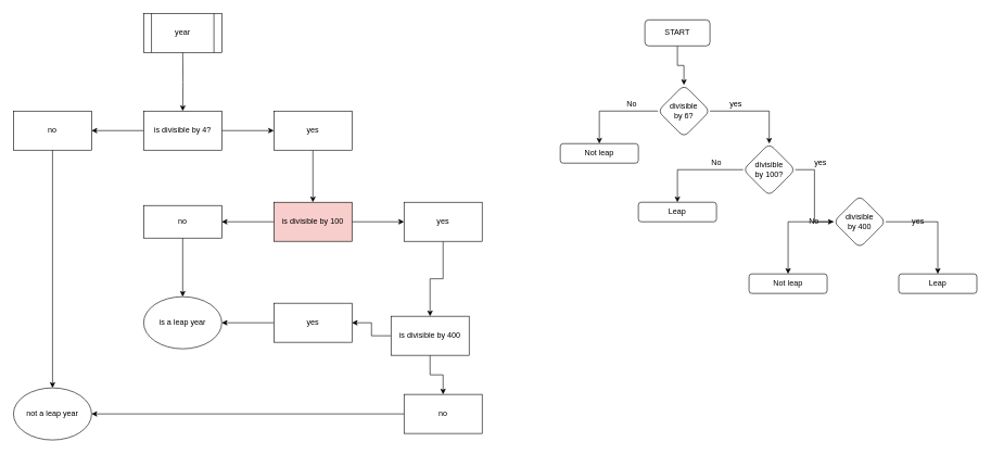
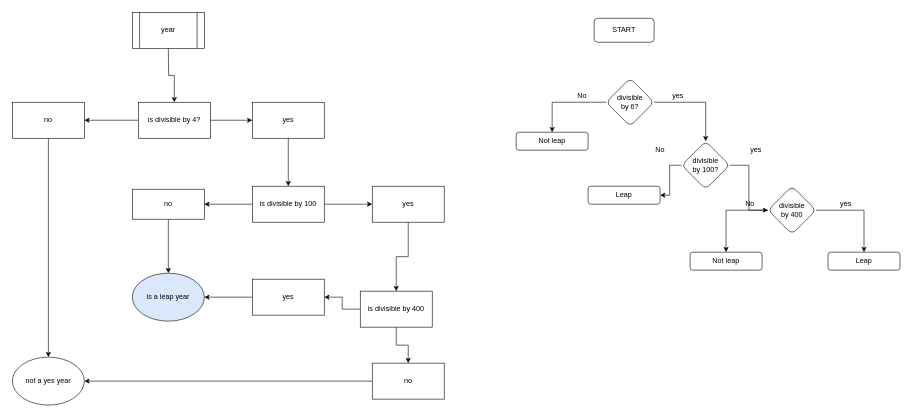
  <mxCell id="0" />
  <mxCell id="1" parent="0" />
  <mxCell id="2" value="" style="edgeStyle=orthogonalEdgeStyle;rounded=0;orthogonalLoop=1;jettySize=auto;html=1;" edge="1" parent="1" target="5"><mxGeometry relative="1" as="geometry"><mxPoint x="280" y="80" as="sourcePoint" /></mxGeometry></mxCell>
  <mxCell id="3" value="" style="edgeStyle=orthogonalEdgeStyle;rounded=0;orthogonalLoop=1;jettySize=auto;html=1;" edge="1" parent="1" source="5" target="7"><mxGeometry relative="1" as="geometry" /></mxCell>
  <mxCell id="4" value="" style="edgeStyle=orthogonalEdgeStyle;rounded=0;orthogonalLoop=1;jettySize=auto;html=1;" edge="1" parent="1" source="5" target="9"><mxGeometry relative="1" as="geometry" /></mxCell>
- <mxCell id="5" value="is divisible by 4?" style="rounded=0;whiteSpace=wrap;html=1;" vertex="1" parent="1"><mxGeometry x="220" y="170" width="120" height="60" as="geometry" /></mxCell>
+ <mxCell id="5" value="is divisible by 4?" style="rounded=0;whiteSpace=wrap;html=1;" vertex="1" parent="1"><mxGeometry x="230" y="170" width="120" height="60" as="geometry" /></mxCell>
  <mxCell id="6" style="edgeStyle=orthogonalEdgeStyle;rounded=0;orthogonalLoop=1;jettySize=auto;html=1;exitX=0.5;exitY=1;exitDx=0;exitDy=0;entryX=0.5;entryY=0;entryDx=0;entryDy=0;" edge="1" parent="1" source="7" target="25"><mxGeometry relative="1" as="geometry" /></mxCell>
  <mxCell id="7" value="no&lt;br&gt;" style="whiteSpace=wrap;html=1;rounded=0;" vertex="1" parent="1"><mxGeometry x="20" y="170" width="120" height="60" as="geometry" /></mxCell>
  <mxCell id="8" value="" style="edgeStyle=orthogonalEdgeStyle;rounded=0;orthogonalLoop=1;jettySize=auto;html=1;" edge="1" parent="1" source="9" target="12"><mxGeometry relative="1" as="geometry" /></mxCell>
  <mxCell id="9" value="yes" style="rounded=0;whiteSpace=wrap;html=1;" vertex="1" parent="1"><mxGeometry x="420" y="170" width="120" height="60" as="geometry" /></mxCell>
  <mxCell id="10" value="" style="edgeStyle=orthogonalEdgeStyle;rounded=0;orthogonalLoop=1;jettySize=auto;html=1;" edge="1" parent="1" source="12" target="14"><mxGeometry relative="1" as="geometry" /></mxCell>
  <mxCell id="11" value="" style="edgeStyle=orthogonalEdgeStyle;rounded=0;orthogonalLoop=1;jettySize=auto;html=1;" edge="1" parent="1" source="12" target="16"><mxGeometry relative="1" as="geometry" /></mxCell>
- <mxCell id="12" value="is divisible by 100" style="whiteSpace=wrap;html=1;rounded=0;fillColor=#f8cecc;" vertex="1" parent="1"><mxGeometry x="420" y="310" width="120" height="60" as="geometry" /></mxCell>
+ <mxCell id="12" value="is divisible by 100" style="whiteSpace=wrap;html=1;rounded=0;" vertex="1" parent="1"><mxGeometry x="420" y="310" width="120" height="60" as="geometry" /></mxCell>
  <mxCell id="13" style="edgeStyle=orthogonalEdgeStyle;rounded=0;orthogonalLoop=1;jettySize=auto;html=1;exitX=0.5;exitY=1;exitDx=0;exitDy=0;entryX=0.5;entryY=0;entryDx=0;entryDy=0;" edge="1" parent="1" source="14" target="20"><mxGeometry relative="1" as="geometry" /></mxCell>
  <mxCell id="14" value="yes" style="whiteSpace=wrap;html=1;rounded=0;" vertex="1" parent="1"><mxGeometry x="620" y="310" width="120" height="60" as="geometry" /></mxCell>
  <mxCell id="15" style="edgeStyle=orthogonalEdgeStyle;rounded=0;orthogonalLoop=1;jettySize=auto;html=1;exitX=0.5;exitY=1;exitDx=0;exitDy=0;" edge="1" parent="1" source="16" target="17"><mxGeometry relative="1" as="geometry" /></mxCell>
  <mxCell id="16" value="no" style="whiteSpace=wrap;html=1;rounded=0;" vertex="1" parent="1"><mxGeometry x="220" y="315" width="120" height="50" as="geometry" /></mxCell>
- <mxCell id="17" value="is a leap year" style="ellipse;whiteSpace=wrap;html=1;" vertex="1" parent="1"><mxGeometry x="220" y="455" width="120" height="80" as="geometry" /></mxCell>
+ <mxCell id="17" value="is a leap year" style="ellipse;whiteSpace=wrap;html=1;fillColor=#dae8fc;" vertex="1" parent="1"><mxGeometry x="220" y="455" width="120" height="80" as="geometry" /></mxCell>
  <mxCell id="18" value="" style="edgeStyle=orthogonalEdgeStyle;rounded=0;orthogonalLoop=1;jettySize=auto;html=1;" edge="1" parent="1" source="20" target="22"><mxGeometry relative="1" as="geometry" /></mxCell>
  <mxCell id="19" value="" style="edgeStyle=orthogonalEdgeStyle;rounded=0;orthogonalLoop=1;jettySize=auto;html=1;" edge="1" parent="1" source="20" target="24"><mxGeometry relative="1" as="geometry" /></mxCell>
  <mxCell id="20" value="is divisible by 400" style="whiteSpace=wrap;html=1;rounded=0;" vertex="1" parent="1"><mxGeometry x="600" y="485" width="120" height="60" as="geometry" /></mxCell>
  <mxCell id="21" value="" style="edgeStyle=orthogonalEdgeStyle;rounded=0;orthogonalLoop=1;jettySize=auto;html=1;" edge="1" parent="1" source="22" target="17"><mxGeometry relative="1" as="geometry" /></mxCell>
  <mxCell id="22" value="yes" style="whiteSpace=wrap;html=1;rounded=0;" vertex="1" parent="1"><mxGeometry x="420" y="465" width="120" height="60" as="geometry" /></mxCell>
  <mxCell id="23" style="edgeStyle=orthogonalEdgeStyle;rounded=0;orthogonalLoop=1;jettySize=auto;html=1;exitX=0;exitY=0.5;exitDx=0;exitDy=0;" edge="1" parent="1" source="24" target="25"><mxGeometry relative="1" as="geometry" /></mxCell>
  <mxCell id="24" value="no" style="whiteSpace=wrap;html=1;rounded=0;" vertex="1" parent="1"><mxGeometry x="620" y="605" width="120" height="60" as="geometry" /></mxCell>
- <mxCell id="25" value="not a leap year" style="ellipse;whiteSpace=wrap;html=1;" vertex="1" parent="1"><mxGeometry x="20" y="595" width="120" height="80" as="geometry" /></mxCell>
+ <mxCell id="25" value="not a yes year" style="ellipse;whiteSpace=wrap;html=1;" vertex="1" parent="1"><mxGeometry x="20" y="595" width="120" height="80" as="geometry" /></mxCell>
  <mxCell id="26" value="year" style="shape=process;whiteSpace=wrap;html=1;backgroundOutline=1;" vertex="1" parent="1"><mxGeometry x="220" y="20" width="120" height="60" as="geometry" /></mxCell>
- <mxCell id="27" value="" style="edgeStyle=orthogonalEdgeStyle;rounded=0;orthogonalLoop=1;jettySize=auto;html=1;" edge="1" parent="1" source="28" target="31"><mxGeometry relative="1" as="geometry" /></mxCell>
  <mxCell id="28" value="START" style="rounded=1;whiteSpace=wrap;html=1;" vertex="1" parent="1"><mxGeometry x="990" y="30" width="100" height="40" as="geometry" /></mxCell>
  <mxCell id="29" value="" style="edgeStyle=orthogonalEdgeStyle;rounded=0;orthogonalLoop=1;jettySize=auto;html=1;" edge="1" parent="1" source="31" target="32"><mxGeometry relative="1" as="geometry" /></mxCell>
  <mxCell id="30" value="" style="edgeStyle=orthogonalEdgeStyle;rounded=0;orthogonalLoop=1;jettySize=auto;html=1;" edge="1" parent="1" source="31" target="37"><mxGeometry relative="1" as="geometry" /></mxCell>
  <mxCell id="31" value="divisible&lt;br&gt;by 6?" style="rhombus;whiteSpace=wrap;html=1;rounded=1;" vertex="1" parent="1"><mxGeometry x="1010" y="130" width="80" height="80" as="geometry" /></mxCell>
  <mxCell id="32" value="Not leap" style="whiteSpace=wrap;html=1;rounded=1;" vertex="1" parent="1"><mxGeometry x="860" y="220" width="120" height="30" as="geometry" /></mxCell>
  <mxCell id="33" value="No" style="text;html=1;strokeColor=none;fillColor=none;align=center;verticalAlign=middle;whiteSpace=wrap;rounded=0;" vertex="1" parent="1"><mxGeometry x="950" y="150" width="40" height="20" as="geometry" /></mxCell>
  <mxCell id="34" value="yes" style="text;html=1;strokeColor=none;fillColor=none;align=center;verticalAlign=middle;whiteSpace=wrap;rounded=0;" vertex="1" parent="1"><mxGeometry x="1110" y="150" width="40" height="20" as="geometry" /></mxCell>
  <mxCell id="35" value="" style="edgeStyle=orthogonalEdgeStyle;rounded=0;orthogonalLoop=1;jettySize=auto;html=1;" edge="1" parent="1" source="37" target="38"><mxGeometry relative="1" as="geometry" /></mxCell>
  <mxCell id="36" value="" style="edgeStyle=orthogonalEdgeStyle;rounded=0;orthogonalLoop=1;jettySize=auto;html=1;" edge="1" parent="1" source="37" target="41"><mxGeometry relative="1" as="geometry" /></mxCell>
- <mxCell id="37" value="divisible&lt;br&gt;by 100?" style="rhombus;whiteSpace=wrap;html=1;rounded=1;" vertex="1" parent="1"><mxGeometry x="1141" y="220" width="80" height="80" as="geometry" /></mxCell>
+ <mxCell id="37" value="divisible&lt;br&gt;by 100?" style="rhombus;whiteSpace=wrap;html=1;rounded=1;" vertex="1" parent="1"><mxGeometry x="1136" y="235" width="80" height="80" as="geometry" /></mxCell>
  <mxCell id="38" value="Leap" style="whiteSpace=wrap;html=1;rounded=1;" vertex="1" parent="1"><mxGeometry x="980" y="310" width="120" height="30" as="geometry" /></mxCell>
  <mxCell id="39" value="" style="edgeStyle=orthogonalEdgeStyle;rounded=0;orthogonalLoop=1;jettySize=auto;html=1;" edge="1" parent="1" source="41" target="42"><mxGeometry relative="1" as="geometry" /></mxCell>
  <mxCell id="40" value="" style="edgeStyle=orthogonalEdgeStyle;rounded=0;orthogonalLoop=1;jettySize=auto;html=1;" edge="1" parent="1" source="41" target="43"><mxGeometry relative="1" as="geometry" /></mxCell>
- <mxCell id="41" value="divisible&lt;br&gt;by 400" style="rhombus;whiteSpace=wrap;html=1;rounded=1;" vertex="1" parent="1"><mxGeometry x="1280" y="300" width="80" height="80" as="geometry" /></mxCell>
+ <mxCell id="41" value="divisible&lt;br&gt;by 400" style="rhombus;whiteSpace=wrap;html=1;rounded=1;" vertex="1" parent="1"><mxGeometry x="1280" y="310" width="80" height="80" as="geometry" /></mxCell>
  <mxCell id="42" value="Not leap" style="whiteSpace=wrap;html=1;rounded=1;" vertex="1" parent="1"><mxGeometry x="1150" y="420" width="120" height="30" as="geometry" /></mxCell>
  <mxCell id="43" value="Leap" style="whiteSpace=wrap;html=1;rounded=1;" vertex="1" parent="1"><mxGeometry x="1380" y="420" width="120" height="30" as="geometry" /></mxCell>
  <mxCell id="44" value="No" style="text;html=1;strokeColor=none;fillColor=none;align=center;verticalAlign=middle;whiteSpace=wrap;rounded=0;" vertex="1" parent="1"><mxGeometry x="1080" y="240" width="40" height="20" as="geometry" /></mxCell>
  <mxCell id="45" value="yes" style="text;html=1;strokeColor=none;fillColor=none;align=center;verticalAlign=middle;whiteSpace=wrap;rounded=0;" vertex="1" parent="1"><mxGeometry x="1240" y="240" width="40" height="20" as="geometry" /></mxCell>
  <mxCell id="46" value="No" style="text;html=1;strokeColor=none;fillColor=none;align=center;verticalAlign=middle;whiteSpace=wrap;rounded=0;" vertex="1" parent="1"><mxGeometry x="1230" y="330" width="40" height="20" as="geometry" /></mxCell>
  <mxCell id="47" value="yes" style="text;html=1;strokeColor=none;fillColor=none;align=center;verticalAlign=middle;whiteSpace=wrap;rounded=0;" vertex="1" parent="1"><mxGeometry x="1390" y="330" width="40" height="20" as="geometry" /></mxCell>
